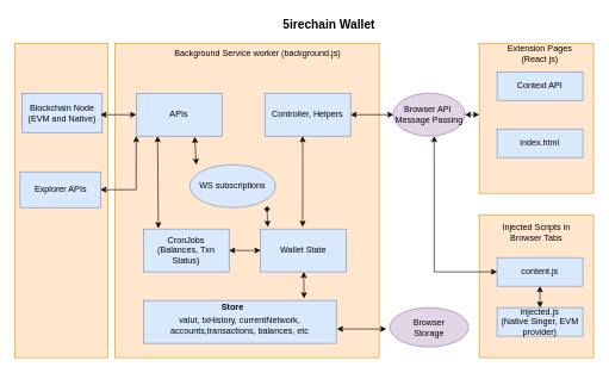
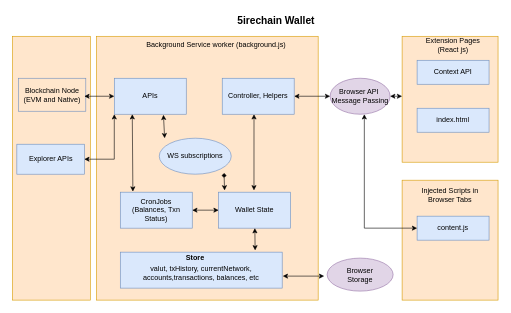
  <mxCell id="0" />
  <mxCell id="1" parent="0" />
  <mxCell id="2" value="" style="rounded=0;whiteSpace=wrap;html=1;fillColor=#ffe6cc;strokeColor=#d79b00;" parent="1" vertex="1"><mxGeometry x="670" y="60" width="160" height="210" as="geometry" /></mxCell>
  <mxCell id="3" value="Context API" style="rounded=0;whiteSpace=wrap;html=1;fillColor=#dae8fc;strokeColor=#6c8ebf;" parent="1" vertex="1"><mxGeometry x="695" y="100" width="120" height="40" as="geometry" /></mxCell>
  <mxCell id="4" value="index.html" style="rounded=0;whiteSpace=wrap;html=1;fillColor=#dae8fc;strokeColor=#6c8ebf;" parent="1" vertex="1"><mxGeometry x="695" y="180" width="120" height="40" as="geometry" /></mxCell>
  <mxCell id="5" value="Extension Pages (React js)" style="text;html=1;strokeColor=none;fillColor=none;align=center;verticalAlign=middle;whiteSpace=wrap;rounded=0;" parent="1" vertex="1"><mxGeometry x="700" y="60" width="110" height="30" as="geometry" /></mxCell>
  <mxCell id="6" value="" style="rounded=0;whiteSpace=wrap;html=1;fillColor=#ffe6cc;strokeColor=#d79b00;" parent="1" vertex="1"><mxGeometry x="670" y="300" width="160" height="200" as="geometry" /></mxCell>
  <mxCell id="7" value="Injected Scripts in Browser Tabs" style="text;html=1;strokeColor=none;fillColor=none;align=center;verticalAlign=middle;whiteSpace=wrap;rounded=0;" parent="1" vertex="1"><mxGeometry x="685" y="310" width="130" height="30" as="geometry" /></mxCell>
  <mxCell id="8" value="content.js" style="rounded=0;whiteSpace=wrap;html=1;fillColor=#dae8fc;strokeColor=#6c8ebf;" parent="1" vertex="1"><mxGeometry x="695" y="360" width="120" height="40" as="geometry" /></mxCell>
- <mxCell id="9" value="injected.js&lt;br&gt;(Native Singer, EVM provider)" style="rounded=0;whiteSpace=wrap;html=1;fillColor=#dae8fc;strokeColor=#6c8ebf;" parent="1" vertex="1"><mxGeometry x="695" y="430" width="120" height="40" as="geometry" /></mxCell>
  <mxCell id="10" value="" style="rounded=0;whiteSpace=wrap;html=1;fillColor=#ffe6cc;strokeColor=#d79b00;" parent="1" vertex="1"><mxGeometry x="160" y="60" width="370" height="440" as="geometry" /></mxCell>
  <mxCell id="11" value="Background Service worker (background.js)" style="text;html=1;strokeColor=none;fillColor=none;align=center;verticalAlign=middle;whiteSpace=wrap;rounded=0;" parent="1" vertex="1"><mxGeometry x="230" y="60" width="260" height="30" as="geometry" /></mxCell>
  <mxCell id="12" value="Browser API&amp;nbsp;&lt;br&gt;Message Passing" style="ellipse;whiteSpace=wrap;html=1;fillColor=#e1d5e7;strokeColor=#9673a6;" parent="1" vertex="1"><mxGeometry x="550" y="130" width="100" height="60" as="geometry" /></mxCell>
  <mxCell id="13" value="" style="endArrow=classic;startArrow=classic;html=1;rounded=0;entryX=1;entryY=0.5;entryDx=0;entryDy=0;" parent="1" target="12" edge="1"><mxGeometry width="50" height="50" relative="1" as="geometry"><mxPoint x="670" y="160" as="sourcePoint" /><mxPoint x="420" y="270" as="targetPoint" /><Array as="points" /></mxGeometry></mxCell>
- <mxCell id="14" value="" style="endArrow=classic;startArrow=classic;html=1;rounded=0;entryX=0.5;entryY=1;entryDx=0;entryDy=0;" parent="1" source="9" target="8" edge="1"><mxGeometry width="50" height="50" relative="1" as="geometry"><mxPoint x="720" y="450" as="sourcePoint" /><mxPoint x="770" y="400" as="targetPoint" /></mxGeometry></mxCell>
  <mxCell id="15" value="" style="endArrow=classic;startArrow=classic;html=1;rounded=0;entryX=0.57;entryY=1;entryDx=0;entryDy=0;entryPerimeter=0;exitX=0;exitY=0.5;exitDx=0;exitDy=0;" parent="1" source="8" target="12" edge="1"><mxGeometry width="50" height="50" relative="1" as="geometry"><mxPoint x="370" y="320" as="sourcePoint" /><mxPoint x="420" y="270" as="targetPoint" /><Array as="points"><mxPoint x="607" y="380" /></Array></mxGeometry></mxCell>
  <mxCell id="16" value="" style="endArrow=classic;startArrow=classic;html=1;rounded=0;entryX=1;entryY=0.5;entryDx=0;entryDy=0;exitX=0;exitY=0.5;exitDx=0;exitDy=0;" parent="1" source="12" edge="1"><mxGeometry width="50" height="50" relative="1" as="geometry"><mxPoint x="680" y="170" as="sourcePoint" /><mxPoint x="490" y="160" as="targetPoint" /><Array as="points" /></mxGeometry></mxCell>
  <mxCell id="17" value="" style="rounded=0;whiteSpace=wrap;html=1;fillColor=#dae8fc;strokeColor=#6c8ebf;" parent="1" vertex="1"><mxGeometry x="200" y="420" width="270" height="60" as="geometry" /></mxCell>
  <mxCell id="18" value="&lt;b&gt;Store&lt;/b&gt;" style="text;html=1;strokeColor=none;fillColor=none;align=center;verticalAlign=middle;whiteSpace=wrap;rounded=0;" parent="1" vertex="1"><mxGeometry x="295" y="415" width="60" height="30" as="geometry" /></mxCell>
  <mxCell id="19" value="valut, txHistory, currentNetwork, accounts,transactions, balances, etc" style="text;html=1;strokeColor=none;fillColor=none;align=center;verticalAlign=middle;whiteSpace=wrap;rounded=0;" parent="1" vertex="1"><mxGeometry x="210" y="440" width="250" height="30" as="geometry" /></mxCell>
  <mxCell id="20" value="Browser&lt;br&gt;Storage" style="ellipse;whiteSpace=wrap;html=1;fillColor=#e1d5e7;strokeColor=#9673a6;" parent="1" vertex="1"><mxGeometry x="545" y="430" width="110" height="55" as="geometry" /></mxCell>
  <mxCell id="21" value="" style="endArrow=classic;startArrow=classic;html=1;rounded=0;" parent="1" edge="1"><mxGeometry width="50" height="50" relative="1" as="geometry"><mxPoint x="471" y="460" as="sourcePoint" /><mxPoint x="540" y="460" as="targetPoint" /></mxGeometry></mxCell>
  <mxCell id="22" value="Wallet State" style="rounded=0;whiteSpace=wrap;html=1;fillColor=#dae8fc;strokeColor=#6c8ebf;" parent="1" vertex="1"><mxGeometry x="364" y="320" width="120" height="60" as="geometry" /></mxCell>
  <mxCell id="23" value="" style="endArrow=classic;startArrow=classic;html=1;rounded=0;entryX=0.833;entryY=-0.05;entryDx=0;entryDy=0;entryPerimeter=0;" parent="1" source="22" target="17" edge="1"><mxGeometry width="50" height="50" relative="1" as="geometry"><mxPoint x="425" y="380" as="sourcePoint" /><mxPoint x="425.02" y="415.98" as="targetPoint" /></mxGeometry></mxCell>
  <mxCell id="24" value="&lt;b&gt;&lt;font style=&quot;font-size: 17px;&quot;&gt;5irechain Wallet&lt;/font&gt;&lt;/b&gt;" style="text;html=1;strokeColor=none;fillColor=none;align=center;verticalAlign=middle;whiteSpace=wrap;rounded=0;" parent="1" vertex="1"><mxGeometry x="350" y="20" width="220" height="30" as="geometry" /></mxCell>
  <mxCell id="25" value="" style="endArrow=classic;startArrow=classic;html=1;rounded=0;exitX=0.583;exitY=-0.05;exitDx=0;exitDy=0;exitPerimeter=0;" parent="1" edge="1"><mxGeometry width="50" height="50" relative="1" as="geometry"><mxPoint x="422.96" y="317" as="sourcePoint" /><mxPoint x="423" y="190" as="targetPoint" /></mxGeometry></mxCell>
  <mxCell id="26" value="APIs" style="rounded=0;whiteSpace=wrap;html=1;fillColor=#dae8fc;strokeColor=#6c8ebf;" parent="1" vertex="1"><mxGeometry x="190" y="130" width="120" height="60" as="geometry" /></mxCell>
  <mxCell id="27" value="WS subscriptions" style="ellipse;whiteSpace=wrap;html=1;fillColor=#dae8fc;strokeColor=#6c8ebf;" parent="1" vertex="1"><mxGeometry x="265" y="230" width="120" height="60" as="geometry" /></mxCell>
  <mxCell id="28" value="" style="endArrow=diamond;startArrow=classic;html=1;rounded=0;exitX=0.083;exitY=-0.05;exitDx=0;exitDy=0;exitPerimeter=0;entryX=0.9;entryY=0.967;entryDx=0;entryDy=0;entryPerimeter=0;" parent="1" source="22" target="27" edge="1"><mxGeometry width="50" height="50" relative="1" as="geometry"><mxPoint x="432.96" y="327" as="sourcePoint" /><mxPoint x="370" y="290" as="targetPoint" /></mxGeometry></mxCell>
  <mxCell id="29" value="" style="endArrow=classic;startArrow=classic;html=1;rounded=0;exitX=0.075;exitY=0;exitDx=0;exitDy=0;exitPerimeter=0;entryX=0.683;entryY=1.017;entryDx=0;entryDy=0;entryPerimeter=0;" parent="1" source="27" target="26" edge="1"><mxGeometry width="50" height="50" relative="1" as="geometry"><mxPoint x="395" y="327" as="sourcePoint" /><mxPoint x="349" y="302" as="targetPoint" /></mxGeometry></mxCell>
  <mxCell id="30" value="CronJobs&lt;br&gt;(Balances, Txn Status)" style="rounded=0;whiteSpace=wrap;html=1;fillColor=#dae8fc;strokeColor=#6c8ebf;" parent="1" vertex="1"><mxGeometry x="200" y="320" width="120" height="60" as="geometry" /></mxCell>
  <mxCell id="31" value="" style="endArrow=classic;startArrow=classic;html=1;rounded=0;exitX=0;exitY=0.5;exitDx=0;exitDy=0;entryX=1;entryY=0.5;entryDx=0;entryDy=0;" parent="1" source="22" target="30" edge="1"><mxGeometry width="50" height="50" relative="1" as="geometry"><mxPoint x="395" y="327" as="sourcePoint" /><mxPoint x="349" y="302" as="targetPoint" /></mxGeometry></mxCell>
  <mxCell id="32" value="" style="endArrow=classic;startArrow=classic;html=1;rounded=0;exitX=0.175;exitY=-0.017;exitDx=0;exitDy=0;exitPerimeter=0;entryX=0.25;entryY=1;entryDx=0;entryDy=0;" parent="1" source="30" target="26" edge="1"><mxGeometry width="50" height="50" relative="1" as="geometry"><mxPoint x="432.96" y="327" as="sourcePoint" /><mxPoint x="433" y="200" as="targetPoint" /></mxGeometry></mxCell>
  <mxCell id="33" value="Controller, Helpers" style="rounded=0;whiteSpace=wrap;html=1;fillColor=#dae8fc;strokeColor=#6c8ebf;" parent="1" vertex="1"><mxGeometry x="370" y="130" width="120" height="60" as="geometry" /></mxCell>
  <mxCell id="34" value="" style="rounded=0;whiteSpace=wrap;html=1;fillColor=#ffe6cc;strokeColor=#d79b00;" parent="1" vertex="1"><mxGeometry x="20" y="60" width="130" height="440" as="geometry" /></mxCell>
- <mxCell id="35" value="Blockchain Node&lt;br&gt;(EVM and Native)" style="rounded=0;whiteSpace=wrap;html=1;fillColor=#dae8fc;strokeColor=#6c8ebf;" parent="1" vertex="1"><mxGeometry x="30" y="130" width="112.5" height="55" as="geometry" /></mxCell>
+ <mxCell id="35" value="Blockchain Node&lt;br&gt;(EVM and Native)" style="rounded=0;whiteSpace=wrap;html=1;fillColor=#ffe6cc;strokeColor=#6c8ebf;" parent="1" vertex="1"><mxGeometry x="30" y="130" width="112.5" height="55" as="geometry" /></mxCell>
  <mxCell id="36" value="Explorer APIs" style="rounded=0;whiteSpace=wrap;html=1;fillColor=#dae8fc;strokeColor=#6c8ebf;" parent="1" vertex="1"><mxGeometry x="27.5" y="240" width="112.5" height="50" as="geometry" /></mxCell>
  <mxCell id="37" value="" style="endArrow=classic;startArrow=classic;html=1;rounded=0;exitX=0;exitY=0.5;exitDx=0;exitDy=0;" parent="1" source="26" edge="1"><mxGeometry width="50" height="50" relative="1" as="geometry"><mxPoint x="187.96" y="166.98" as="sourcePoint" /><mxPoint x="140" y="160" as="targetPoint" /></mxGeometry></mxCell>
  <mxCell id="38" value="" style="endArrow=classic;startArrow=classic;html=1;rounded=0;exitX=1;exitY=0.5;exitDx=0;exitDy=0;entryX=0;entryY=1;entryDx=0;entryDy=0;" parent="1" source="36" target="26" edge="1"><mxGeometry width="50" height="50" relative="1" as="geometry"><mxPoint x="231" y="329" as="sourcePoint" /><mxPoint x="230" y="200" as="targetPoint" /><Array as="points"><mxPoint x="190" y="265" /></Array></mxGeometry></mxCell>
